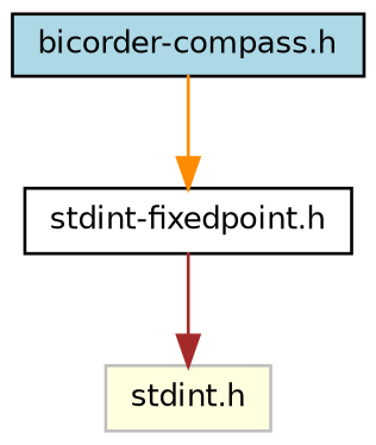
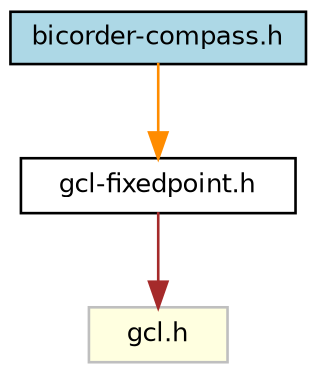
  digraph {
    node [color=black fontname=Helvetica fontsize=10 shape=record style=filled]
    edge [fontname=Helvetica fontsize=10 labelfontname=Helvetica labelfontsize=10 style=solid]
    n1 [fillcolor=lightblue fontcolor=black height=0.2 label="bicorder-compass.h" width=0.4]
-   n2 [fillcolor=white height=0.2 label="stdint-fixedpoint.h" width=0.4]
-   n3 [color=grey75 fillcolor=lightyellow height=0.2 label="stdint.h" width=0.4]
+   n2 [fillcolor=white height=0.2 label="gcl-fixedpoint.h" width=0.4]
+   n3 [color=grey75 fillcolor=lightyellow height=0.2 label="gcl.h" width=0.4]
    n1 -> n2 [color=darkorange]
    n2 -> n3 [color=brown]
  }
